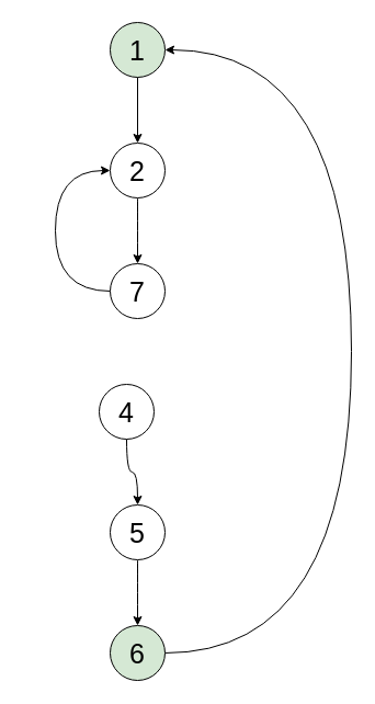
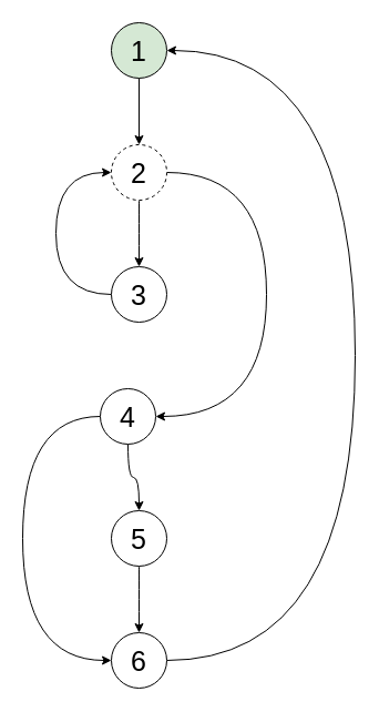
  <mxCell id="0" />
  <mxCell id="1" parent="0" />
  <mxCell id="2" style="edgeStyle=orthogonalEdgeStyle;rounded=0;orthogonalLoop=1;jettySize=auto;html=1;exitX=0.5;exitY=1;exitDx=0;exitDy=0;" edge="1" parent="1" source="3" target="6"><mxGeometry relative="1" as="geometry" /></mxCell>
  <mxCell id="3" value="&lt;font style=&quot;font-size: 25px&quot;&gt;1&lt;/font&gt;" style="ellipse;whiteSpace=wrap;html=1;aspect=fixed;fillColor=#d5e8d4;" vertex="1" parent="1"><mxGeometry x="100" y="20" width="50" height="50" as="geometry" /></mxCell>
  <mxCell id="4" style="edgeStyle=orthogonalEdgeStyle;curved=1;rounded=0;orthogonalLoop=1;jettySize=auto;html=1;exitX=0.5;exitY=1;exitDx=0;exitDy=0;entryX=0.5;entryY=0;entryDx=0;entryDy=0;" edge="1" parent="1" source="6" target="8"><mxGeometry relative="1" as="geometry" /></mxCell>
- <mxCell id="6" value="&lt;font style=&quot;font-size: 25px&quot;&gt;2&lt;/font&gt;" style="ellipse;whiteSpace=wrap;html=1;aspect=fixed;" vertex="1" parent="1"><mxGeometry x="100" y="130" width="50" height="50" as="geometry" /></mxCell>
+ <mxCell id="5" style="edgeStyle=orthogonalEdgeStyle;curved=1;rounded=0;orthogonalLoop=1;jettySize=auto;html=1;exitX=1;exitY=0.5;exitDx=0;exitDy=0;entryX=1;entryY=0.5;entryDx=0;entryDy=0;" edge="1" parent="1" source="6" target="11"><mxGeometry relative="1" as="geometry"><Array as="points"><mxPoint x="240" y="155" /><mxPoint x="240" y="375" /></Array></mxGeometry></mxCell>
+ <mxCell id="6" value="&lt;font style=&quot;font-size: 25px&quot;&gt;2&lt;/font&gt;" style="ellipse;whiteSpace=wrap;html=1;aspect=fixed;dashed=1;" vertex="1" parent="1"><mxGeometry x="100" y="130" width="50" height="50" as="geometry" /></mxCell>
  <mxCell id="7" style="edgeStyle=orthogonalEdgeStyle;curved=1;rounded=0;orthogonalLoop=1;jettySize=auto;html=1;exitX=0;exitY=0.5;exitDx=0;exitDy=0;entryX=0;entryY=0.5;entryDx=0;entryDy=0;" edge="1" parent="1" source="8" target="6"><mxGeometry relative="1" as="geometry"><Array as="points"><mxPoint x="50" y="265" /><mxPoint x="50" y="155" /></Array></mxGeometry></mxCell>
- <mxCell id="8" value="&lt;font style=&quot;font-size: 25px&quot;&gt;7&lt;/font&gt;" style="ellipse;whiteSpace=wrap;html=1;aspect=fixed;" vertex="1" parent="1"><mxGeometry x="100" y="240" width="50" height="50" as="geometry" /></mxCell>
+ <mxCell id="8" value="&lt;font style=&quot;font-size: 25px&quot;&gt;3&lt;/font&gt;" style="ellipse;whiteSpace=wrap;html=1;aspect=fixed;" vertex="1" parent="1"><mxGeometry x="100" y="240" width="50" height="50" as="geometry" /></mxCell>
  <mxCell id="9" style="edgeStyle=orthogonalEdgeStyle;curved=1;rounded=0;orthogonalLoop=1;jettySize=auto;html=1;exitX=0.5;exitY=1;exitDx=0;exitDy=0;entryX=0.5;entryY=0;entryDx=0;entryDy=0;" edge="1" parent="1" source="11" target="13"><mxGeometry relative="1" as="geometry" /></mxCell>
+ <mxCell id="10" style="edgeStyle=orthogonalEdgeStyle;curved=1;rounded=0;orthogonalLoop=1;jettySize=auto;html=1;exitX=0;exitY=0.5;exitDx=0;exitDy=0;entryX=0;entryY=0.5;entryDx=0;entryDy=0;" edge="1" parent="1" source="11" target="15"><mxGeometry relative="1" as="geometry"><Array as="points"><mxPoint x="20" y="375" /><mxPoint x="20" y="595" /></Array></mxGeometry></mxCell>
  <mxCell id="11" value="&lt;font style=&quot;font-size: 25px&quot;&gt;4&lt;/font&gt;" style="ellipse;whiteSpace=wrap;html=1;aspect=fixed;" vertex="1" parent="1"><mxGeometry x="90" y="350" width="50" height="50" as="geometry" /></mxCell>
  <mxCell id="12" style="edgeStyle=orthogonalEdgeStyle;curved=1;rounded=0;orthogonalLoop=1;jettySize=auto;html=1;exitX=0.5;exitY=1;exitDx=0;exitDy=0;entryX=0.5;entryY=0;entryDx=0;entryDy=0;" edge="1" parent="1" source="13" target="15"><mxGeometry relative="1" as="geometry" /></mxCell>
  <mxCell id="13" value="&lt;font style=&quot;font-size: 25px&quot;&gt;5&lt;/font&gt;&lt;span style=&quot;color: rgba(0 , 0 , 0 , 0) ; font-family: monospace ; font-size: 0px ; white-space: nowrap&quot;&gt;%3CmxGraphModel%3E%3Croot%3E%3CmxCell%20id%3D%220%22%2F%3E%3CmxCell%20id%3D%221%22%20parent%3D%220%22%2F%3E%3CmxCell%20id%3D%222%22%20value%3D%22%26lt%3Bfont%20style%3D%26quot%3Bfont-size%3A%2025px%26quot%3B%26gt%3B3%26lt%3B%2Ffont%26gt%3B%22%20style%3D%22ellipse%3BwhiteSpace%3Dwrap%3Bhtml%3D1%3Baspect%3Dfixed%3B%22%20vertex%3D%221%22%20parent%3D%221%22%3E%3CmxGeometry%20x%3D%22440%22%20y%3D%22240%22%20width%3D%2250%22%20height%3D%2250%22%20as%3D%22geometry%22%2F%3E%3C%2FmxCell%3E%3C%2Froot%3E%3C%2FmxGraphModel%3E&lt;/span&gt;" style="ellipse;whiteSpace=wrap;html=1;aspect=fixed;" vertex="1" parent="1"><mxGeometry x="100" y="460" width="50" height="50" as="geometry" /></mxCell>
  <mxCell id="14" style="edgeStyle=orthogonalEdgeStyle;curved=1;rounded=0;orthogonalLoop=1;jettySize=auto;html=1;exitX=1;exitY=0.5;exitDx=0;exitDy=0;entryX=1;entryY=0.5;entryDx=0;entryDy=0;" edge="1" parent="1" source="15" target="3"><mxGeometry relative="1" as="geometry"><Array as="points"><mxPoint x="320" y="595" /><mxPoint x="320" y="45" /></Array></mxGeometry></mxCell>
- <mxCell id="15" value="&lt;font style=&quot;font-size: 25px&quot;&gt;6&lt;/font&gt;" style="ellipse;whiteSpace=wrap;html=1;aspect=fixed;fillColor=#d5e8d4;" vertex="1" parent="1"><mxGeometry x="100" y="570" width="50" height="50" as="geometry" /></mxCell>
+ <mxCell id="15" value="&lt;font style=&quot;font-size: 25px&quot;&gt;6&lt;/font&gt;" style="ellipse;whiteSpace=wrap;html=1;aspect=fixed;" vertex="1" parent="1"><mxGeometry x="100" y="570" width="50" height="50" as="geometry" /></mxCell>
